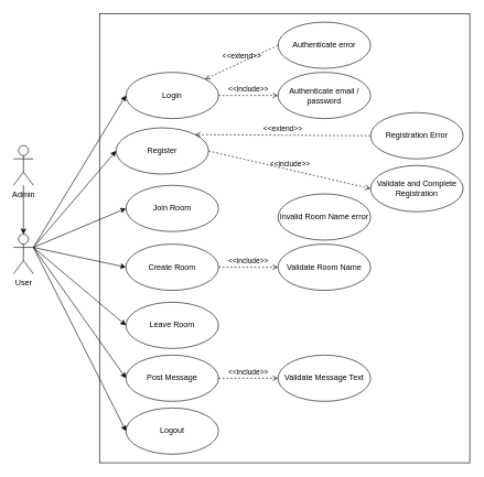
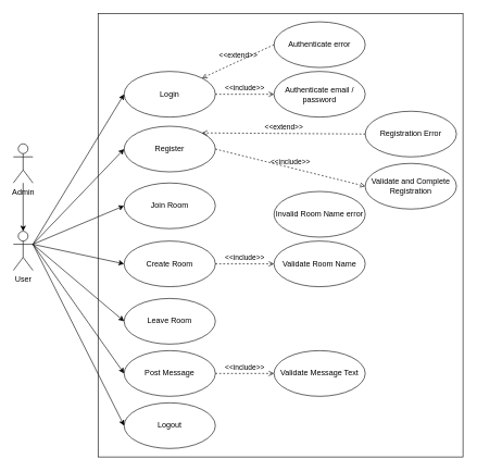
  <mxCell id="0" />
  <mxCell id="1" parent="0" />
  <mxCell id="2" value="" style="rounded=0;whiteSpace=wrap;html=1;" parent="1" vertex="1"><mxGeometry x="150" y="20" width="560" height="680" as="geometry" /></mxCell>
  <mxCell id="3" value="User" style="shape=umlActor;verticalLabelPosition=bottom;verticalAlign=top;html=1;" parent="1" vertex="1"><mxGeometry x="20" y="354" width="30" height="60" as="geometry" /></mxCell>
  <mxCell id="4" value="Login" style="ellipse;whiteSpace=wrap;html=1;" parent="1" vertex="1"><mxGeometry x="190" y="109" width="140" height="70" as="geometry" /></mxCell>
  <mxCell id="5" value="Join Room" style="ellipse;whiteSpace=wrap;html=1;" parent="1" vertex="1"><mxGeometry x="190" y="280" width="140" height="70" as="geometry" /></mxCell>
  <mxCell id="6" value="Create Room" style="ellipse;whiteSpace=wrap;html=1;" parent="1" vertex="1"><mxGeometry x="190" y="369" width="140" height="70" as="geometry" /></mxCell>
  <mxCell id="7" value="Post Message" style="ellipse;whiteSpace=wrap;html=1;" parent="1" vertex="1"><mxGeometry x="190" y="537" width="140" height="70" as="geometry" /></mxCell>
  <mxCell id="8" value="Authenticate email / password" style="ellipse;whiteSpace=wrap;html=1;" parent="1" vertex="1"><mxGeometry x="420" y="109" width="140" height="70" as="geometry" /></mxCell>
  <mxCell id="9" value="Authenticate error" style="ellipse;whiteSpace=wrap;html=1;" parent="1" vertex="1"><mxGeometry x="420" y="33" width="140" height="70" as="geometry" /></mxCell>
  <mxCell id="10" value="&amp;lt;&amp;lt;include&amp;gt;&amp;gt;" style="html=1;verticalAlign=bottom;labelBackgroundColor=none;endArrow=open;endFill=0;dashed=1;entryX=0;entryY=0.5;entryDx=0;entryDy=0;exitX=1;exitY=0.5;exitDx=0;exitDy=0;" parent="1" source="4" target="8" edge="1"><mxGeometry width="160" relative="1" as="geometry"><mxPoint x="280" y="130" as="sourcePoint" /><mxPoint x="440" y="130" as="targetPoint" /></mxGeometry></mxCell>
  <mxCell id="11" value="&amp;lt;&amp;lt;extend&amp;gt;&amp;gt;" style="html=1;verticalAlign=bottom;labelBackgroundColor=none;endArrow=open;endFill=0;dashed=1;exitX=0;exitY=0.5;exitDx=0;exitDy=0;entryX=1;entryY=0;entryDx=0;entryDy=0;" parent="1" source="9" target="4" edge="1"><mxGeometry width="160" relative="1" as="geometry"><mxPoint x="590" y="340" as="sourcePoint" /><mxPoint x="430" y="340" as="targetPoint" /></mxGeometry></mxCell>
  <mxCell id="12" value="Leave Room" style="ellipse;whiteSpace=wrap;html=1;" parent="1" vertex="1"><mxGeometry x="190" y="457" width="140" height="70" as="geometry" /></mxCell>
  <mxCell id="13" value="Logout" style="ellipse;whiteSpace=wrap;html=1;" parent="1" vertex="1"><mxGeometry x="190" y="617" width="140" height="70" as="geometry" /></mxCell>
  <mxCell id="14" value="" style="endArrow=classic;html=1;entryX=0;entryY=0.5;entryDx=0;entryDy=0;exitX=1;exitY=0.333;exitDx=0;exitDy=0;exitPerimeter=0;" parent="1" source="3" target="4" edge="1"><mxGeometry width="50" height="50" relative="1" as="geometry"><mxPoint x="50" y="340" as="sourcePoint" /><mxPoint x="420" y="200" as="targetPoint" /></mxGeometry></mxCell>
  <mxCell id="15" value="" style="endArrow=classic;html=1;entryX=0;entryY=0.5;entryDx=0;entryDy=0;exitX=1;exitY=0.333;exitDx=0;exitDy=0;exitPerimeter=0;" parent="1" source="3" target="5" edge="1"><mxGeometry width="50" height="50" relative="1" as="geometry"><mxPoint x="50" y="340" as="sourcePoint" /><mxPoint x="200" y="165" as="targetPoint" /></mxGeometry></mxCell>
  <mxCell id="16" value="" style="endArrow=classic;html=1;entryX=0;entryY=0.5;entryDx=0;entryDy=0;exitX=1;exitY=0.333;exitDx=0;exitDy=0;exitPerimeter=0;" parent="1" source="3" target="6" edge="1"><mxGeometry width="50" height="50" relative="1" as="geometry"><mxPoint x="60" y="340" as="sourcePoint" /><mxPoint x="210" y="175" as="targetPoint" /></mxGeometry></mxCell>
  <mxCell id="17" value="" style="endArrow=classic;html=1;entryX=0;entryY=0.5;entryDx=0;entryDy=0;exitX=1;exitY=0.333;exitDx=0;exitDy=0;exitPerimeter=0;" parent="1" source="3" target="13" edge="1"><mxGeometry width="50" height="50" relative="1" as="geometry"><mxPoint x="50" y="340" as="sourcePoint" /><mxPoint x="80" y="450" as="targetPoint" /></mxGeometry></mxCell>
  <mxCell id="18" value="" style="endArrow=classic;html=1;entryX=0;entryY=0.5;entryDx=0;entryDy=0;exitX=1;exitY=0.333;exitDx=0;exitDy=0;exitPerimeter=0;" parent="1" source="3" target="7" edge="1"><mxGeometry width="50" height="50" relative="1" as="geometry"><mxPoint x="0" y="350" as="sourcePoint" /><mxPoint x="-30" y="410" as="targetPoint" /></mxGeometry></mxCell>
  <mxCell id="19" value="" style="endArrow=classic;html=1;entryX=0;entryY=0.5;entryDx=0;entryDy=0;exitX=1;exitY=0.333;exitDx=0;exitDy=0;exitPerimeter=0;" parent="1" source="3" target="12" edge="1"><mxGeometry width="50" height="50" relative="1" as="geometry"><mxPoint x="50" y="340" as="sourcePoint" /><mxPoint x="130" y="380" as="targetPoint" /></mxGeometry></mxCell>
  <mxCell id="20" value="Validate Message Text" style="ellipse;whiteSpace=wrap;html=1;" parent="1" vertex="1"><mxGeometry x="420" y="537" width="140" height="70" as="geometry" /></mxCell>
  <mxCell id="21" value="&amp;lt;&amp;lt;include&amp;gt;&amp;gt;" style="html=1;verticalAlign=bottom;labelBackgroundColor=none;endArrow=open;endFill=0;dashed=1;entryX=0;entryY=0.5;entryDx=0;entryDy=0;exitX=1;exitY=0.5;exitDx=0;exitDy=0;" parent="1" source="7" target="20" edge="1"><mxGeometry width="160" relative="1" as="geometry"><mxPoint x="370" y="457" as="sourcePoint" /><mxPoint x="510" y="457" as="targetPoint" /></mxGeometry></mxCell>
- <mxCell id="22" value="Register" style="ellipse;whiteSpace=wrap;html=1;" parent="1" vertex="1"><mxGeometry x="175" y="193" width="140" height="70" as="geometry" /></mxCell>
+ <mxCell id="22" value="Register" style="ellipse;whiteSpace=wrap;html=1;" parent="1" vertex="1"><mxGeometry x="190" y="193" width="140" height="70" as="geometry" /></mxCell>
  <mxCell id="23" value="" style="endArrow=classic;html=1;entryX=0;entryY=0.5;entryDx=0;entryDy=0;exitX=1;exitY=0.333;exitDx=0;exitDy=0;exitPerimeter=0;" parent="1" source="3" target="22" edge="1"><mxGeometry width="50" height="50" relative="1" as="geometry"><mxPoint x="0" y="350" as="sourcePoint" /><mxPoint x="190" y="240" as="targetPoint" /></mxGeometry></mxCell>
  <mxCell id="24" value="Validate Room Name" style="ellipse;whiteSpace=wrap;html=1;" parent="1" vertex="1"><mxGeometry x="420" y="369" width="140" height="70" as="geometry" /></mxCell>
  <mxCell id="25" value="&amp;lt;&amp;lt;include&amp;gt;&amp;gt;" style="html=1;verticalAlign=bottom;labelBackgroundColor=none;endArrow=open;endFill=0;dashed=1;entryX=0;entryY=0.5;entryDx=0;entryDy=0;exitX=1;exitY=0.5;exitDx=0;exitDy=0;" parent="1" source="6" target="24" edge="1"><mxGeometry width="160" relative="1" as="geometry"><mxPoint x="365" y="323.5" as="sourcePoint" /><mxPoint x="455" y="323.5" as="targetPoint" /></mxGeometry></mxCell>
  <mxCell id="26" value="Invalid Room Name error" style="ellipse;whiteSpace=wrap;html=1;" parent="1" vertex="1"><mxGeometry x="420" y="293" width="140" height="70" as="geometry" /></mxCell>
  <mxCell id="27" value="Registration Error" style="ellipse;whiteSpace=wrap;html=1;" parent="1" vertex="1"><mxGeometry x="560" y="170" width="140" height="70" as="geometry" /></mxCell>
  <mxCell id="28" value="&amp;lt;&amp;lt;extend&amp;gt;&amp;gt;" style="html=1;verticalAlign=bottom;labelBackgroundColor=none;endArrow=open;endFill=0;dashed=1;exitX=0;exitY=0.5;exitDx=0;exitDy=0;entryX=1;entryY=0;entryDx=0;entryDy=0;" parent="1" source="27" target="22" edge="1"><mxGeometry width="160" relative="1" as="geometry"><mxPoint x="390.5" y="221.75" as="sourcePoint" /><mxPoint x="279.997" y="273.001" as="targetPoint" /></mxGeometry></mxCell>
  <mxCell id="29" value="Validate and Complete Registration" style="ellipse;whiteSpace=wrap;html=1;" parent="1" vertex="1"><mxGeometry x="560" y="250" width="140" height="70" as="geometry" /></mxCell>
  <mxCell id="30" value="&amp;lt;&amp;lt;include&amp;gt;&amp;gt;" style="html=1;verticalAlign=bottom;labelBackgroundColor=none;endArrow=open;endFill=0;dashed=1;entryX=0;entryY=0.5;entryDx=0;entryDy=0;exitX=1;exitY=0.5;exitDx=0;exitDy=0;" parent="1" source="22" target="29" edge="1"><mxGeometry width="160" relative="1" as="geometry"><mxPoint x="490" y="263" as="sourcePoint" /><mxPoint x="580" y="263" as="targetPoint" /></mxGeometry></mxCell>
  <mxCell id="31" value="" style="edgeStyle=orthogonalEdgeStyle;rounded=0;orthogonalLoop=1;jettySize=auto;html=1;" edge="1" parent="1" source="32" target="3"><mxGeometry relative="1" as="geometry" /></mxCell>
  <mxCell id="32" value="Admin" style="shape=umlActor;verticalLabelPosition=bottom;verticalAlign=top;html=1;" vertex="1" parent="1"><mxGeometry x="20" y="220" width="30" height="60" as="geometry" /></mxCell>
